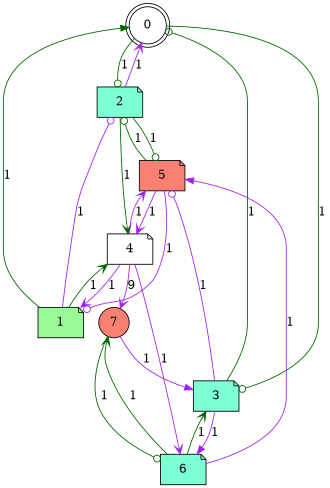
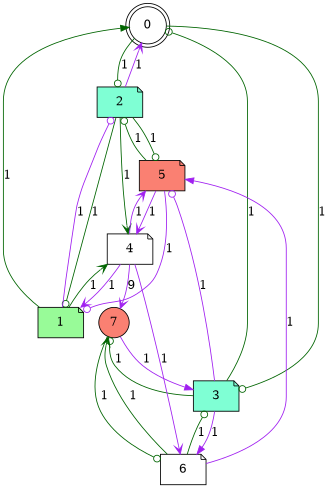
  digraph {
    node [fillcolor=white shape=note style=filled]
    edge [arrowhead=odot color=darkgreen]
    0 [peripheries=2 shape=circle]
    2 [fillcolor=aquamarine]
    3 [fillcolor=aquamarine]
    1 [fillcolor=palegreen]
    4
    5 [fillcolor=salmon]
-   6 [fillcolor=aquamarine]
+   6
    7 [fillcolor=salmon shape=circle]
    0 -> 2 [label=1]
    0 -> 3 [label=1]
    2 -> 0 [arrowhead=vee color=purple label=1]
+   2 -> 1 [label=1]
    2 -> 4 [arrowhead=vee label=1]
    2 -> 5 [label=1]
    3 -> 0 [label=1]
    3 -> 5 [color=purple label=1]
    3 -> 6 [arrowhead=normal color=purple label=1]
+   3 -> 7 [label=1]
    1 -> 0 [arrowhead=normal label=1]
    1 -> 2 [color=purple label=1]
    1 -> 4 [arrowhead=vee label=1]
    4 -> 1 [arrowhead=vee color=purple label=1]
    4 -> 5 [arrowhead=vee color=purple label=1]
    4 -> 6 [arrowhead=vee color=purple label=1]
    4 -> 7 [arrowhead=vee color=purple label=9]
    5 -> 2 [label=1]
    5 -> 1 [color=purple label=1]
    5 -> 4 [arrowhead=vee color=purple label=1]
-   6 -> 3 [arrowhead=vee label=1]
+   6 -> 3 [label=1]
    6 -> 5 [arrowhead=normal color=purple label=1]
    6 -> 7 [arrowhead=vee label=1]
    7 -> 3 [arrowhead=normal color=purple label=1]
    7 -> 6 [label=1]
  }
